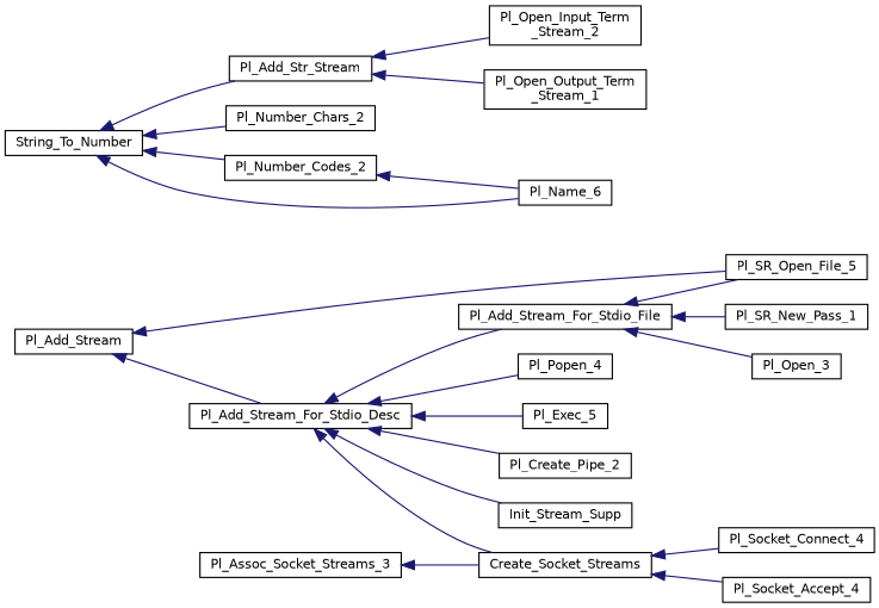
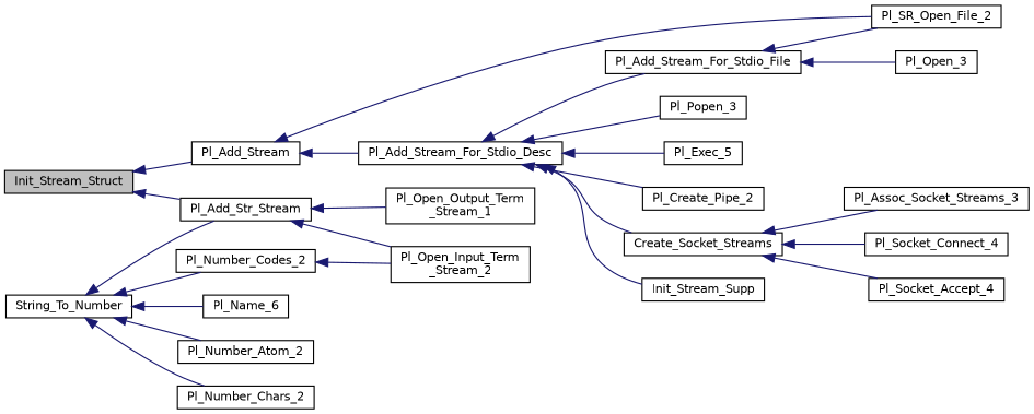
  digraph {
    rankdir=LR
    node [color=black fillcolor=white fontname=Helvetica fontsize=10 shape=record style=filled]
    edge [color=midnightblue dir=back fontname=Helvetica fontsize=10 labelfontname=Helvetica labelfontsize=10 style=solid]
+   n1 [fillcolor=grey75 fontcolor=black height=0.2 label=Init_Stream_Struct width=0.4]
    n2 [height=0.2 label=Pl_Add_Stream width=0.4]
    n3 [height=0.2 label=Pl_Add_Str_Stream width=0.4]
-   n4 [height=0.2 label=Pl_SR_Open_File_5 width=0.4]
+   n4 [height=0.2 label=Pl_SR_Open_File_2 width=0.4]
    n5 [height=0.2 label=Pl_Add_Stream_For_Stdio_Desc width=0.4]
    n6 [height=0.2 label="Pl_Open_Input_Term\l_Stream_2" width=0.4]
    n7 [height=0.2 label="Pl_Open_Output_Term\l_Stream_1" width=0.4]
-   n8 [height=0.2 label=Pl_Popen_4 width=0.4]
+   n8 [height=0.2 label=Pl_Popen_3 width=0.4]
    n9 [height=0.2 label=Pl_Exec_5 width=0.4]
    n10 [height=0.2 label=Pl_Create_Pipe_2 width=0.4]
    n11 [height=0.2 label=Create_Socket_Streams width=0.4]
    n12 [height=0.2 label=Init_Stream_Supp width=0.4]
    n13 [height=0.2 label=Pl_Add_Stream_For_Stdio_File width=0.4]
    n14 [height=0.2 label=Pl_Socket_Connect_4 width=0.4]
    n15 [height=0.2 label=Pl_Socket_Accept_4 width=0.4]
    n16 [height=0.2 label=Pl_Assoc_Socket_Streams_3 width=0.4]
-   n17 [height=0.2 label=Pl_SR_New_Pass_1 width=0.4]
    n18 [height=0.2 label=Pl_Open_3 width=0.4]
    n19 [height=0.2 label=String_To_Number width=0.4]
+   n20 [height=0.2 label=Pl_Number_Atom_2 width=0.4]
    n21 [height=0.2 label=Pl_Number_Chars_2 width=0.4]
    n22 [height=0.2 label=Pl_Number_Codes_2 width=0.4]
    n23 [height=0.2 label=Pl_Name_6 width=0.4]
+   n1 -> n2
+   n1 -> n3
    n2 -> n4
    n2 -> n5
    n3 -> n6
    n3 -> n7
    n5 -> n8
    n5 -> n9
    n5 -> n10
    n5 -> n11
    n5 -> n12
    n5 -> n13
    n11 -> n14
    n11 -> n15
-   n16 -> n11
+   n11 -> n16
    n13 -> n4
-   n13 -> n17
    n13 -> n18
    n19 -> n3
+   n19 -> n20
    n19 -> n21
    n19 -> n22
    n19 -> n23
-   n22 -> n23
+   n22 -> n6
  }
